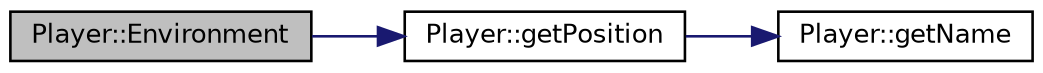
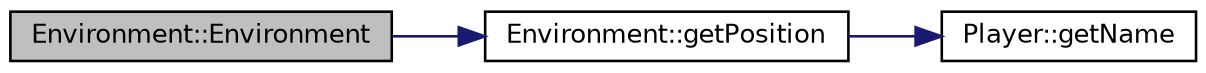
  digraph {
    rankdir=LR
    node [color=black fillcolor=white fontname=Helvetica fontsize=10 shape=record style=filled]
    edge [color=midnightblue fontname=Helvetica fontsize=10 labelfontname=Helvetica labelfontsize=10 style=solid]
-   n1 [fillcolor=grey75 fontcolor=black height=0.2 label="Player::Environment" width=0.4]
-   n2 [height=0.2 label="Player::getPosition" width=0.4]
+   n1 [fillcolor=grey75 fontcolor=black height=0.2 label="Environment::Environment" width=0.4]
+   n2 [height=0.2 label="Environment::getPosition" width=0.4]
    n3 [height=0.2 label="Player::getName" width=0.4]
    n1 -> n2
    n2 -> n3
  }
